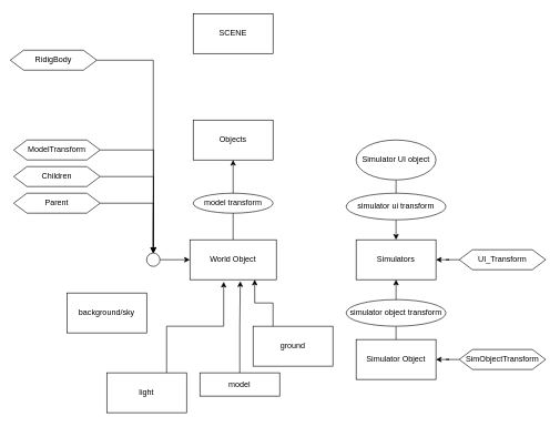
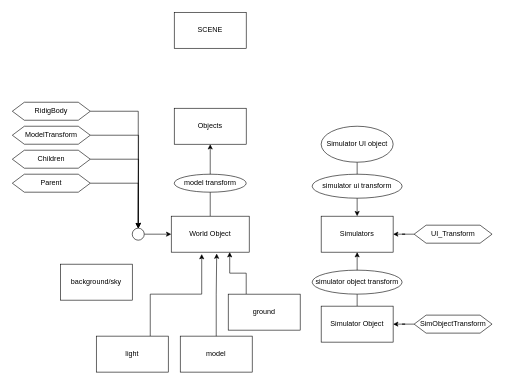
  <mxCell id="0" />
  <mxCell id="1" parent="0" />
  <mxCell id="2" value="SCENE" style="rounded=0;whiteSpace=wrap;html=1;" vertex="1" parent="1"><mxGeometry x="290" y="20" width="120" height="60" as="geometry" /></mxCell>
  <mxCell id="3" value="Objects" style="rounded=0;whiteSpace=wrap;html=1;" vertex="1" parent="1"><mxGeometry x="290" y="180" width="120" height="60" as="geometry" /></mxCell>
  <mxCell id="4" style="edgeStyle=orthogonalEdgeStyle;rounded=0;orthogonalLoop=1;jettySize=auto;html=1;entryX=0.5;entryY=1;entryDx=0;entryDy=0;" edge="1" parent="1" source="5" target="3"><mxGeometry relative="1" as="geometry" /></mxCell>
  <mxCell id="5" value="World Object" style="rounded=0;whiteSpace=wrap;html=1;" vertex="1" parent="1"><mxGeometry x="285" y="360" width="130" height="60" as="geometry" /></mxCell>
  <mxCell id="6" value="Simulators" style="rounded=0;whiteSpace=wrap;html=1;" vertex="1" parent="1"><mxGeometry x="535" y="360" width="120" height="60" as="geometry" /></mxCell>
  <mxCell id="7" style="edgeStyle=orthogonalEdgeStyle;rounded=0;orthogonalLoop=1;jettySize=auto;html=1;exitX=0.25;exitY=0;exitDx=0;exitDy=0;entryX=0.75;entryY=1;entryDx=0;entryDy=0;" edge="1" parent="1" source="8" target="5"><mxGeometry relative="1" as="geometry" /></mxCell>
  <mxCell id="8" value="ground" style="rounded=0;whiteSpace=wrap;html=1;" vertex="1" parent="1"><mxGeometry x="380" y="490" width="120" height="60" as="geometry" /></mxCell>
  <mxCell id="9" style="edgeStyle=orthogonalEdgeStyle;rounded=0;orthogonalLoop=1;jettySize=auto;html=1;exitX=0.75;exitY=0;exitDx=0;exitDy=0;entryX=0.391;entryY=1.053;entryDx=0;entryDy=0;entryPerimeter=0;" edge="1" parent="1" source="10" target="5"><mxGeometry relative="1" as="geometry"><mxPoint x="340" y="430" as="targetPoint" /></mxGeometry></mxCell>
  <mxCell id="10" value="light" style="rounded=0;whiteSpace=wrap;html=1;" vertex="1" parent="1"><mxGeometry x="160" y="560" width="120" height="60" as="geometry" /></mxCell>
- <mxCell id="11" value="model" style="rounded=0;whiteSpace=wrap;html=1;" vertex="1" parent="1"><mxGeometry x="300" y="560" width="120" height="35" as="geometry" /></mxCell>
+ <mxCell id="11" value="model" style="rounded=0;whiteSpace=wrap;html=1;" vertex="1" parent="1"><mxGeometry x="300" y="560" width="120" height="60" as="geometry" /></mxCell>
  <mxCell id="12" value="background/sky" style="rounded=0;whiteSpace=wrap;html=1;" vertex="1" parent="1"><mxGeometry x="100" y="440" width="120" height="60" as="geometry" /></mxCell>
  <mxCell id="13" style="edgeStyle=orthogonalEdgeStyle;rounded=0;orthogonalLoop=1;jettySize=auto;html=1;entryX=0.5;entryY=1;entryDx=0;entryDy=0;" edge="1" parent="1" source="14" target="6"><mxGeometry relative="1" as="geometry" /></mxCell>
  <mxCell id="14" value="Simulator Object" style="rounded=0;whiteSpace=wrap;html=1;" vertex="1" parent="1"><mxGeometry x="535" y="510" width="120" height="60" as="geometry" /></mxCell>
  <mxCell id="15" style="edgeStyle=orthogonalEdgeStyle;rounded=0;orthogonalLoop=1;jettySize=auto;html=1;entryX=0.5;entryY=0;entryDx=0;entryDy=0;" edge="1" parent="1" source="16" target="6"><mxGeometry relative="1" as="geometry" /></mxCell>
  <mxCell id="16" value="Simulator UI object" style="ellipse;whiteSpace=wrap;html=1;" vertex="1" parent="1"><mxGeometry x="535" y="210" width="120" height="60" as="geometry" /></mxCell>
  <mxCell id="17" value="simulator ui transform" style="ellipse;whiteSpace=wrap;html=1;" vertex="1" parent="1"><mxGeometry x="520" y="290" width="150" height="40" as="geometry" /></mxCell>
  <mxCell id="18" value="simulator object transform" style="ellipse;whiteSpace=wrap;html=1;" vertex="1" parent="1"><mxGeometry x="520" y="450" width="150" height="40" as="geometry" /></mxCell>
  <mxCell id="19" value="model transform" style="ellipse;whiteSpace=wrap;html=1;" vertex="1" parent="1"><mxGeometry x="290" y="290" width="120" height="30" as="geometry" /></mxCell>
  <mxCell id="20" style="edgeStyle=orthogonalEdgeStyle;rounded=0;orthogonalLoop=1;jettySize=auto;html=1;entryX=0.5;entryY=0;entryDx=0;entryDy=0;" edge="1" parent="1" source="21" target="29"><mxGeometry relative="1" as="geometry"><mxPoint x="230" y="250" as="targetPoint" /></mxGeometry></mxCell>
- <mxCell id="21" value="RidigBody" style="shape=hexagon;perimeter=hexagonPerimeter2;whiteSpace=wrap;html=1;fixedSize=1;" vertex="1" parent="1"><mxGeometry x="15" y="75" width="130" height="30" as="geometry" /></mxCell>
+ <mxCell id="21" value="RidigBody" style="shape=hexagon;perimeter=hexagonPerimeter2;whiteSpace=wrap;html=1;fixedSize=1;" vertex="1" parent="1"><mxGeometry x="20" y="170" width="130" height="30" as="geometry" /></mxCell>
  <mxCell id="22" style="edgeStyle=orthogonalEdgeStyle;rounded=0;orthogonalLoop=1;jettySize=auto;html=1;" edge="1" parent="1" source="23"><mxGeometry relative="1" as="geometry"><mxPoint x="230" y="380" as="targetPoint" /></mxGeometry></mxCell>
  <mxCell id="23" value="ModelTransform" style="shape=hexagon;perimeter=hexagonPerimeter2;whiteSpace=wrap;html=1;fixedSize=1;" vertex="1" parent="1"><mxGeometry x="20" y="210" width="130" height="30" as="geometry" /></mxCell>
  <mxCell id="24" style="edgeStyle=orthogonalEdgeStyle;rounded=0;orthogonalLoop=1;jettySize=auto;html=1;" edge="1" parent="1" source="25"><mxGeometry relative="1" as="geometry"><mxPoint x="230" y="380" as="targetPoint" /></mxGeometry></mxCell>
  <mxCell id="25" value="Children" style="shape=hexagon;perimeter=hexagonPerimeter2;whiteSpace=wrap;html=1;fixedSize=1;" vertex="1" parent="1"><mxGeometry x="20" y="250" width="130" height="30" as="geometry" /></mxCell>
  <mxCell id="26" style="edgeStyle=orthogonalEdgeStyle;rounded=0;orthogonalLoop=1;jettySize=auto;html=1;entryX=0.5;entryY=0;entryDx=0;entryDy=0;" edge="1" parent="1" source="27" target="29"><mxGeometry relative="1" as="geometry" /></mxCell>
  <mxCell id="27" value="Parent" style="shape=hexagon;perimeter=hexagonPerimeter2;whiteSpace=wrap;html=1;fixedSize=1;" vertex="1" parent="1"><mxGeometry x="20" y="290" width="130" height="30" as="geometry" /></mxCell>
  <mxCell id="28" style="edgeStyle=orthogonalEdgeStyle;rounded=0;orthogonalLoop=1;jettySize=auto;html=1;entryX=0;entryY=0.5;entryDx=0;entryDy=0;" edge="1" parent="1" source="29" target="5"><mxGeometry relative="1" as="geometry" /></mxCell>
  <mxCell id="29" value="" style="ellipse;whiteSpace=wrap;html=1;aspect=fixed;" vertex="1" parent="1"><mxGeometry x="220" y="380" width="20" height="20" as="geometry" /></mxCell>
  <mxCell id="30" style="edgeStyle=orthogonalEdgeStyle;rounded=0;orthogonalLoop=1;jettySize=auto;html=1;exitX=0.5;exitY=0;exitDx=0;exitDy=0;entryX=0.583;entryY=1.039;entryDx=0;entryDy=0;entryPerimeter=0;" edge="1" parent="1" source="11" target="5"><mxGeometry relative="1" as="geometry" /></mxCell>
  <mxCell id="31" style="edgeStyle=orthogonalEdgeStyle;rounded=0;orthogonalLoop=1;jettySize=auto;html=1;entryX=1;entryY=0.5;entryDx=0;entryDy=0;" edge="1" parent="1" source="32" target="6"><mxGeometry relative="1" as="geometry" /></mxCell>
  <mxCell id="32" value="UI_Transform" style="shape=hexagon;perimeter=hexagonPerimeter2;whiteSpace=wrap;html=1;fixedSize=1;" vertex="1" parent="1"><mxGeometry x="690" y="375" width="130" height="30" as="geometry" /></mxCell>
  <mxCell id="33" style="edgeStyle=orthogonalEdgeStyle;rounded=0;orthogonalLoop=1;jettySize=auto;html=1;entryX=1;entryY=0.5;entryDx=0;entryDy=0;" edge="1" parent="1" source="34" target="14"><mxGeometry relative="1" as="geometry" /></mxCell>
  <mxCell id="34" value="SimObjectTransform" style="shape=hexagon;perimeter=hexagonPerimeter2;whiteSpace=wrap;html=1;fixedSize=1;" vertex="1" parent="1"><mxGeometry x="690" y="525" width="130" height="30" as="geometry" /></mxCell>
